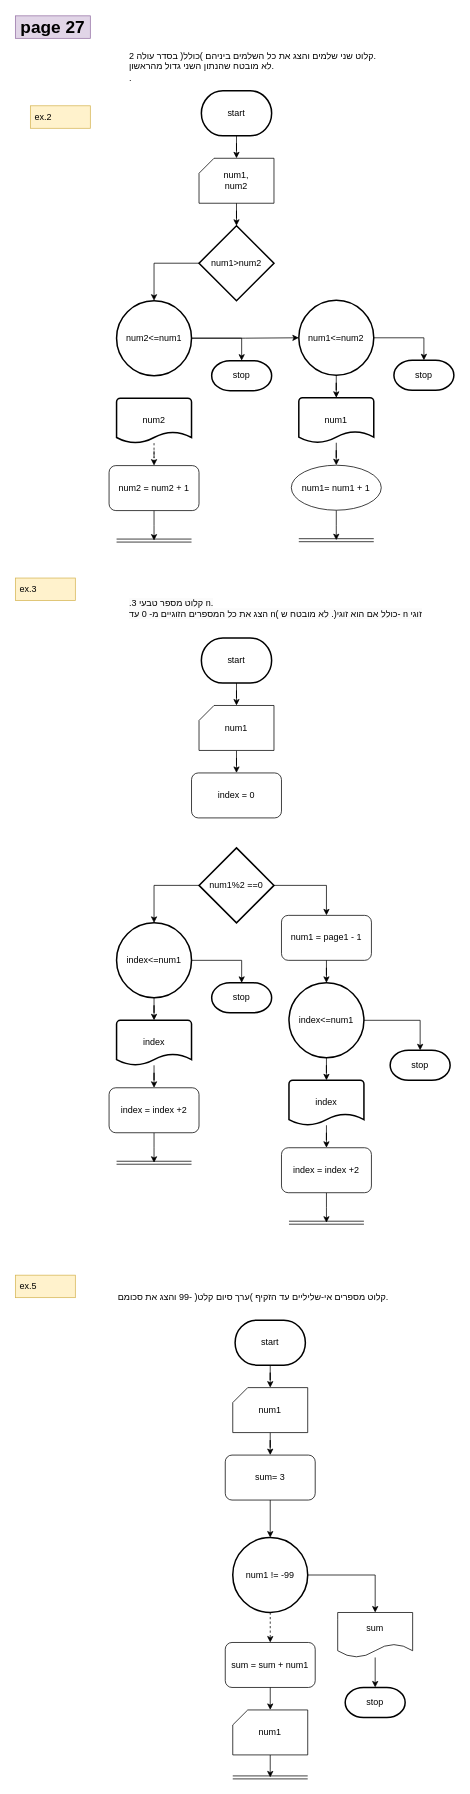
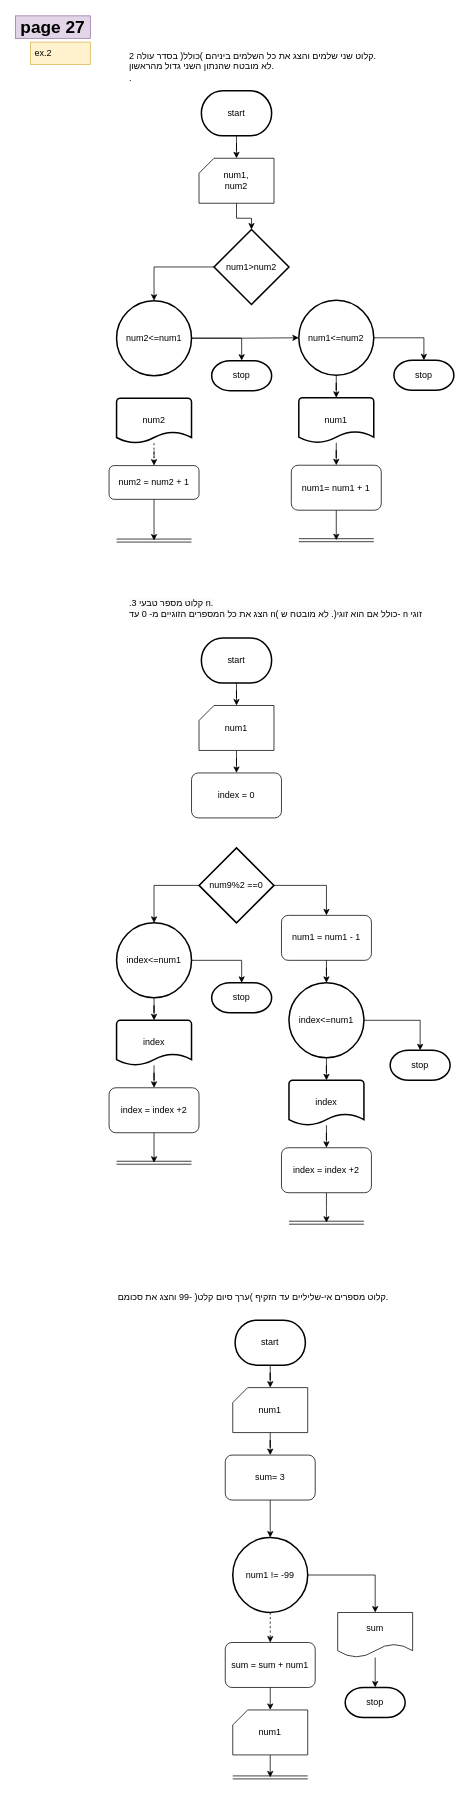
  <mxCell id="0" />
  <mxCell id="1" parent="0" />
  <mxCell id="2" value="2 קלוט שני שלמים והצג את כל השלמים ביניהם )כולל( בסדר עולה.&lt;br&gt;לא מובטח שהנתון השני גדול מהראשון.&lt;br&gt;." style="text;whiteSpace=wrap;html=1;" vertex="1" parent="1"><mxGeometry x="170" y="60" width="410" height="80" as="geometry" /></mxCell>
  <mxCell id="3" value="קלוט מספרים אי-שליליים עד הזקיף )ערך סיום קלט( -99 והצג את סכומם." style="text;whiteSpace=wrap;html=1;" vertex="1" parent="1"><mxGeometry x="155" y="1715" width="370" height="40" as="geometry" /></mxCell>
  <mxCell id="4" value="&lt;span style=&quot;color: rgb(0, 0, 0); font-family: Helvetica; font-size: 12px; font-style: normal; font-variant-ligatures: normal; font-variant-caps: normal; font-weight: 400; letter-spacing: normal; orphans: 2; text-align: left; text-indent: 0px; text-transform: none; widows: 2; word-spacing: 0px; -webkit-text-stroke-width: 0px; white-space: normal; background-color: rgb(251, 251, 251); text-decoration-thickness: initial; text-decoration-style: initial; text-decoration-color: initial; display: inline !important; float: none;&quot;&gt;.3 קלוט מספר טבעי n.&lt;/span&gt;&lt;br style=&quot;color: rgb(0, 0, 0); font-family: Helvetica; font-size: 12px; font-style: normal; font-variant-ligatures: normal; font-variant-caps: normal; font-weight: 400; letter-spacing: normal; orphans: 2; text-align: left; text-indent: 0px; text-transform: none; widows: 2; word-spacing: 0px; -webkit-text-stroke-width: 0px; white-space: normal; background-color: rgb(251, 251, 251); text-decoration-thickness: initial; text-decoration-style: initial; text-decoration-color: initial;&quot;&gt;&lt;span style=&quot;color: rgb(0, 0, 0); font-family: Helvetica; font-size: 12px; font-style: normal; font-variant-ligatures: normal; font-variant-caps: normal; font-weight: 400; letter-spacing: normal; orphans: 2; text-align: left; text-indent: 0px; text-transform: none; widows: 2; word-spacing: 0px; -webkit-text-stroke-width: 0px; white-space: normal; background-color: rgb(251, 251, 251); text-decoration-thickness: initial; text-decoration-style: initial; text-decoration-color: initial; display: inline !important; float: none;&quot;&gt;הצג את כל המספרים הזוגיים מ- 0 עד n( כולל אם הוא זוגי(. לא מובטח ש- n זוגי&lt;/span&gt;" style="text;whiteSpace=wrap;html=1;" vertex="1" parent="1"><mxGeometry x="170" y="790" width="400" height="50" as="geometry" /></mxCell>
- <mxCell id="5" value="ex.2" style="text;strokeColor=#d6b656;fillColor=#fff2cc;align=left;verticalAlign=middle;spacingLeft=4;spacingRight=4;overflow=hidden;points=[[0,0.5],[1,0.5]];portConstraint=eastwest;rotatable=0;whiteSpace=wrap;html=1;" vertex="1" parent="1"><mxGeometry x="40" y="140" width="80" height="30" as="geometry" /></mxCell>
+ <mxCell id="5" value="ex.2" style="text;strokeColor=#d6b656;fillColor=#fff2cc;align=left;verticalAlign=middle;spacingLeft=4;spacingRight=4;overflow=hidden;points=[[0,0.5],[1,0.5]];portConstraint=eastwest;rotatable=0;whiteSpace=wrap;html=1;" vertex="1" parent="1"><mxGeometry x="40" y="55" width="80" height="30" as="geometry" /></mxCell>
  <mxCell id="6" value="&lt;font style=&quot;font-size: 23px;&quot;&gt;&lt;b&gt;page 27&lt;/b&gt;&lt;/font&gt;" style="text;html=1;align=center;verticalAlign=middle;whiteSpace=wrap;rounded=0;fillColor=#e1d5e7;strokeColor=#9673a6;" vertex="1" parent="1"><mxGeometry x="20" y="20" width="100" height="30" as="geometry" /></mxCell>
  <mxCell id="7" value="start" style="strokeWidth=2;html=1;shape=mxgraph.flowchart.terminator;whiteSpace=wrap;" vertex="1" parent="1"><mxGeometry x="268.13" y="120" width="93.75" height="60" as="geometry" /></mxCell>
  <mxCell id="8" value="" style="verticalLabelPosition=bottom;verticalAlign=top;html=1;shape=card;whiteSpace=wrap;size=20;arcSize=12;" vertex="1" parent="1"><mxGeometry x="265" y="210" width="100" height="60" as="geometry" /></mxCell>
  <mxCell id="9" value="num1,&lt;br&gt;num2" style="text;html=1;align=center;verticalAlign=middle;whiteSpace=wrap;rounded=0;" vertex="1" parent="1"><mxGeometry x="285.01" y="225" width="60" height="30" as="geometry" /></mxCell>
  <mxCell id="10" style="edgeStyle=orthogonalEdgeStyle;rounded=0;orthogonalLoop=1;jettySize=auto;html=1;entryX=0.5;entryY=0;entryDx=0;entryDy=0;entryPerimeter=0;" edge="1" parent="1" source="7" target="8"><mxGeometry relative="1" as="geometry" /></mxCell>
- <mxCell id="11" value="num1&amp;gt;num2" style="strokeWidth=2;html=1;shape=mxgraph.flowchart.decision;whiteSpace=wrap;" vertex="1" parent="1"><mxGeometry x="265" y="300" width="100" height="100" as="geometry" /></mxCell>
+ <mxCell id="11" value="num1&amp;gt;num2" style="strokeWidth=2;html=1;shape=mxgraph.flowchart.decision;whiteSpace=wrap;" vertex="1" parent="1"><mxGeometry x="285" y="305" width="100" height="100" as="geometry" /></mxCell>
  <mxCell id="12" style="edgeStyle=orthogonalEdgeStyle;rounded=0;orthogonalLoop=1;jettySize=auto;html=1;entryX=0.5;entryY=0;entryDx=0;entryDy=0;entryPerimeter=0;" edge="1" parent="1" source="8" target="11"><mxGeometry relative="1" as="geometry" /></mxCell>
  <mxCell id="13" value="num2&amp;lt;=num1" style="strokeWidth=2;html=1;shape=mxgraph.flowchart.start_2;whiteSpace=wrap;" vertex="1" parent="1"><mxGeometry x="155" y="400" width="100" height="100" as="geometry" /></mxCell>
  <mxCell id="14" style="edgeStyle=orthogonalEdgeStyle;rounded=0;orthogonalLoop=1;jettySize=auto;html=1;" edge="1" parent="1" source="15"><mxGeometry relative="1" as="geometry"><mxPoint x="205" y="720" as="targetPoint" /></mxGeometry></mxCell>
- <mxCell id="15" value="num2 = num2 + 1" style="rounded=1;whiteSpace=wrap;html=1;" vertex="1" parent="1"><mxGeometry x="145" y="620" width="120" height="60" as="geometry" /></mxCell>
+ <mxCell id="15" value="num2 = num2 + 1" style="rounded=1;whiteSpace=wrap;html=1;" vertex="1" parent="1"><mxGeometry x="145" y="620" width="120" height="45" as="geometry" /></mxCell>
  <mxCell id="16" style="edgeStyle=orthogonalEdgeStyle;rounded=0;orthogonalLoop=1;jettySize=auto;html=1;entryX=0.5;entryY=0;entryDx=0;entryDy=0;dashed=1;" edge="1" parent="1" source="17" target="15"><mxGeometry relative="1" as="geometry" /></mxCell>
  <mxCell id="17" value="num2" style="strokeWidth=2;html=1;shape=mxgraph.flowchart.document2;whiteSpace=wrap;size=0.25;" vertex="1" parent="1"><mxGeometry x="155" y="530" width="100" height="60" as="geometry" /></mxCell>
  <mxCell id="18" value="" style="shape=link;html=1;rounded=0;" edge="1" parent="1"><mxGeometry width="100" relative="1" as="geometry"><mxPoint x="155" y="720" as="sourcePoint" /><mxPoint x="255" y="720" as="targetPoint" /></mxGeometry></mxCell>
  <mxCell id="19" style="edgeStyle=orthogonalEdgeStyle;rounded=0;orthogonalLoop=1;jettySize=auto;html=1;" edge="1" parent="1" source="13" target="23"><mxGeometry relative="1" as="geometry" /></mxCell>
  <mxCell id="20" style="edgeStyle=orthogonalEdgeStyle;rounded=0;orthogonalLoop=1;jettySize=auto;html=1;entryX=0.5;entryY=0;entryDx=0;entryDy=0;entryPerimeter=0;" edge="1" parent="1" source="11" target="13"><mxGeometry relative="1" as="geometry" /></mxCell>
  <mxCell id="21" value="stop" style="strokeWidth=2;html=1;shape=mxgraph.flowchart.terminator;whiteSpace=wrap;" vertex="1" parent="1"><mxGeometry x="281.88" y="480" width="80" height="40" as="geometry" /></mxCell>
  <mxCell id="22" style="edgeStyle=orthogonalEdgeStyle;rounded=0;orthogonalLoop=1;jettySize=auto;html=1;entryX=0.5;entryY=0;entryDx=0;entryDy=0;entryPerimeter=0;" edge="1" parent="1" source="13" target="21"><mxGeometry relative="1" as="geometry" /></mxCell>
  <mxCell id="23" value="num1&amp;lt;=num2" style="strokeWidth=2;html=1;shape=mxgraph.flowchart.start_2;whiteSpace=wrap;" vertex="1" parent="1"><mxGeometry x="398.12" y="399.5" width="100" height="100" as="geometry" /></mxCell>
  <mxCell id="24" style="edgeStyle=orthogonalEdgeStyle;rounded=0;orthogonalLoop=1;jettySize=auto;html=1;" edge="1" parent="1" source="25"><mxGeometry relative="1" as="geometry"><mxPoint x="448.12" y="719.5" as="targetPoint" /></mxGeometry></mxCell>
- <mxCell id="25" value="num1= num1 + 1" style="ellipse;whiteSpace=wrap;html=1;" vertex="1" parent="1"><mxGeometry x="388.12" y="619.5" width="120" height="60" as="geometry" /></mxCell>
+ <mxCell id="25" value="num1= num1 + 1" style="rounded=1;whiteSpace=wrap;html=1;" vertex="1" parent="1"><mxGeometry x="388.12" y="619.5" width="120" height="60" as="geometry" /></mxCell>
  <mxCell id="26" style="edgeStyle=orthogonalEdgeStyle;rounded=0;orthogonalLoop=1;jettySize=auto;html=1;entryX=0.5;entryY=0;entryDx=0;entryDy=0;" edge="1" parent="1" source="27" target="25"><mxGeometry relative="1" as="geometry" /></mxCell>
  <mxCell id="27" value="num1" style="strokeWidth=2;html=1;shape=mxgraph.flowchart.document2;whiteSpace=wrap;size=0.25;" vertex="1" parent="1"><mxGeometry x="398.12" y="529.5" width="100" height="60" as="geometry" /></mxCell>
  <mxCell id="28" value="" style="shape=link;html=1;rounded=0;" edge="1" parent="1"><mxGeometry width="100" relative="1" as="geometry"><mxPoint x="398.12" y="719.5" as="sourcePoint" /><mxPoint x="498.12" y="719.5" as="targetPoint" /></mxGeometry></mxCell>
  <mxCell id="29" style="edgeStyle=orthogonalEdgeStyle;rounded=0;orthogonalLoop=1;jettySize=auto;html=1;entryX=0.5;entryY=0;entryDx=0;entryDy=0;entryPerimeter=0;" edge="1" parent="1" source="23" target="27"><mxGeometry relative="1" as="geometry" /></mxCell>
  <mxCell id="30" value="stop" style="strokeWidth=2;html=1;shape=mxgraph.flowchart.terminator;whiteSpace=wrap;" vertex="1" parent="1"><mxGeometry x="525" y="479.5" width="80" height="40" as="geometry" /></mxCell>
  <mxCell id="31" style="edgeStyle=orthogonalEdgeStyle;rounded=0;orthogonalLoop=1;jettySize=auto;html=1;entryX=0.5;entryY=0;entryDx=0;entryDy=0;entryPerimeter=0;" edge="1" parent="1" source="23" target="30"><mxGeometry relative="1" as="geometry" /></mxCell>
- <mxCell id="32" value="ex.3" style="text;strokeColor=#d6b656;fillColor=#fff2cc;align=left;verticalAlign=middle;spacingLeft=4;spacingRight=4;overflow=hidden;points=[[0,0.5],[1,0.5]];portConstraint=eastwest;rotatable=0;whiteSpace=wrap;html=1;" vertex="1" parent="1"><mxGeometry x="20" y="770" width="80" height="30" as="geometry" /></mxCell>
  <mxCell id="33" value="start" style="strokeWidth=2;html=1;shape=mxgraph.flowchart.terminator;whiteSpace=wrap;" vertex="1" parent="1"><mxGeometry x="268.13" y="850" width="93.75" height="60" as="geometry" /></mxCell>
  <mxCell id="34" style="edgeStyle=orthogonalEdgeStyle;rounded=0;orthogonalLoop=1;jettySize=auto;html=1;entryX=0.5;entryY=0;entryDx=0;entryDy=0;" edge="1" parent="1" source="35" target="50"><mxGeometry relative="1" as="geometry" /></mxCell>
  <mxCell id="35" value="" style="verticalLabelPosition=bottom;verticalAlign=top;html=1;shape=card;whiteSpace=wrap;size=20;arcSize=12;" vertex="1" parent="1"><mxGeometry x="265" y="940" width="100" height="60" as="geometry" /></mxCell>
  <mxCell id="36" value="num1" style="text;html=1;align=center;verticalAlign=middle;whiteSpace=wrap;rounded=0;" vertex="1" parent="1"><mxGeometry x="285.01" y="955" width="60" height="30" as="geometry" /></mxCell>
  <mxCell id="37" style="edgeStyle=orthogonalEdgeStyle;rounded=0;orthogonalLoop=1;jettySize=auto;html=1;entryX=0.5;entryY=0;entryDx=0;entryDy=0;entryPerimeter=0;" edge="1" parent="1" source="33" target="35"><mxGeometry relative="1" as="geometry" /></mxCell>
  <mxCell id="38" style="edgeStyle=orthogonalEdgeStyle;rounded=0;orthogonalLoop=1;jettySize=auto;html=1;entryX=0.5;entryY=0;entryDx=0;entryDy=0;" edge="1" parent="1" source="39" target="51"><mxGeometry relative="1" as="geometry" /></mxCell>
- <mxCell id="39" value="num1%2 ==0" style="strokeWidth=2;html=1;shape=mxgraph.flowchart.decision;whiteSpace=wrap;" vertex="1" parent="1"><mxGeometry x="265" width="100" height="100" as="geometry" y="1130" /></mxCell>
+ <mxCell id="39" value="num9%2 ==0" style="strokeWidth=2;html=1;shape=mxgraph.flowchart.decision;whiteSpace=wrap;" vertex="1" parent="1"><mxGeometry x="265" width="100" height="100" as="geometry" y="1130" /></mxCell>
  <mxCell id="40" value="index&amp;lt;=num1" style="strokeWidth=2;html=1;shape=mxgraph.flowchart.start_2;whiteSpace=wrap;" vertex="1" parent="1"><mxGeometry x="155" y="1230" width="100" height="100" as="geometry" /></mxCell>
  <mxCell id="41" style="edgeStyle=orthogonalEdgeStyle;rounded=0;orthogonalLoop=1;jettySize=auto;html=1;" edge="1" parent="1" source="42"><mxGeometry relative="1" as="geometry"><mxPoint x="205" y="1550" as="targetPoint" /></mxGeometry></mxCell>
  <mxCell id="42" value="index = index +2" style="rounded=1;whiteSpace=wrap;html=1;" vertex="1" parent="1"><mxGeometry x="145" y="1450" width="120" height="60" as="geometry" /></mxCell>
  <mxCell id="43" style="edgeStyle=orthogonalEdgeStyle;rounded=0;orthogonalLoop=1;jettySize=auto;html=1;entryX=0.5;entryY=0;entryDx=0;entryDy=0;" edge="1" parent="1" source="44" target="42"><mxGeometry relative="1" as="geometry" /></mxCell>
  <mxCell id="44" value="index" style="strokeWidth=2;html=1;shape=mxgraph.flowchart.document2;whiteSpace=wrap;size=0.25;" vertex="1" parent="1"><mxGeometry x="155" y="1360" width="100" height="60" as="geometry" /></mxCell>
  <mxCell id="45" value="" style="shape=link;html=1;rounded=0;" edge="1" parent="1"><mxGeometry width="100" relative="1" as="geometry"><mxPoint x="155" y="1550" as="sourcePoint" /><mxPoint x="255" y="1550" as="targetPoint" /></mxGeometry></mxCell>
  <mxCell id="46" style="edgeStyle=orthogonalEdgeStyle;rounded=0;orthogonalLoop=1;jettySize=auto;html=1;entryX=0.5;entryY=0;entryDx=0;entryDy=0;entryPerimeter=0;" edge="1" parent="1" source="40" target="44"><mxGeometry relative="1" as="geometry" /></mxCell>
  <mxCell id="47" style="edgeStyle=orthogonalEdgeStyle;rounded=0;orthogonalLoop=1;jettySize=auto;html=1;entryX=0.5;entryY=0;entryDx=0;entryDy=0;entryPerimeter=0;" edge="1" parent="1" source="39" target="40"><mxGeometry relative="1" as="geometry" /></mxCell>
  <mxCell id="48" value="stop" style="strokeWidth=2;html=1;shape=mxgraph.flowchart.terminator;whiteSpace=wrap;" vertex="1" parent="1"><mxGeometry x="281.88" y="1310" width="80" height="40" as="geometry" /></mxCell>
  <mxCell id="49" style="edgeStyle=orthogonalEdgeStyle;rounded=0;orthogonalLoop=1;jettySize=auto;html=1;entryX=0.5;entryY=0;entryDx=0;entryDy=0;entryPerimeter=0;" edge="1" parent="1" source="40" target="48"><mxGeometry relative="1" as="geometry" /></mxCell>
  <mxCell id="50" value="index = 0" style="rounded=1;whiteSpace=wrap;html=1;" vertex="1" parent="1"><mxGeometry x="255" y="1030" width="120" height="60" as="geometry" /></mxCell>
- <mxCell id="51" value="num1 = page1 - 1" style="rounded=1;whiteSpace=wrap;html=1;" vertex="1" parent="1"><mxGeometry x="375" y="1220" width="120" height="60" as="geometry" /></mxCell>
+ <mxCell id="51" value="num1 = num1 - 1" style="rounded=1;whiteSpace=wrap;html=1;" vertex="1" parent="1"><mxGeometry x="375" y="1220" width="120" height="60" as="geometry" /></mxCell>
  <mxCell id="52" value="index&amp;lt;=num1" style="strokeWidth=2;html=1;shape=mxgraph.flowchart.start_2;whiteSpace=wrap;" vertex="1" parent="1"><mxGeometry x="385" y="1310" width="100" height="100" as="geometry" /></mxCell>
  <mxCell id="53" style="edgeStyle=orthogonalEdgeStyle;rounded=0;orthogonalLoop=1;jettySize=auto;html=1;" edge="1" parent="1" source="54"><mxGeometry relative="1" as="geometry"><mxPoint x="435" y="1630" as="targetPoint" /></mxGeometry></mxCell>
  <mxCell id="54" value="index = index +2" style="rounded=1;whiteSpace=wrap;html=1;" vertex="1" parent="1"><mxGeometry x="375" y="1530" width="120" height="60" as="geometry" /></mxCell>
  <mxCell id="55" style="edgeStyle=orthogonalEdgeStyle;rounded=0;orthogonalLoop=1;jettySize=auto;html=1;entryX=0.5;entryY=0;entryDx=0;entryDy=0;" edge="1" parent="1" source="56" target="54"><mxGeometry relative="1" as="geometry" /></mxCell>
  <mxCell id="56" value="index" style="strokeWidth=2;html=1;shape=mxgraph.flowchart.document2;whiteSpace=wrap;size=0.25;" vertex="1" parent="1"><mxGeometry x="385" y="1440" width="100" height="60" as="geometry" /></mxCell>
  <mxCell id="57" value="" style="shape=link;html=1;rounded=0;" edge="1" parent="1"><mxGeometry width="100" relative="1" as="geometry"><mxPoint x="385" y="1630" as="sourcePoint" /><mxPoint x="485" y="1630" as="targetPoint" /></mxGeometry></mxCell>
  <mxCell id="58" style="edgeStyle=orthogonalEdgeStyle;rounded=0;orthogonalLoop=1;jettySize=auto;html=1;entryX=0.5;entryY=0;entryDx=0;entryDy=0;entryPerimeter=0;" edge="1" parent="1" source="52" target="56"><mxGeometry relative="1" as="geometry" /></mxCell>
  <mxCell id="59" value="stop" style="strokeWidth=2;html=1;shape=mxgraph.flowchart.terminator;whiteSpace=wrap;" vertex="1" parent="1"><mxGeometry x="520" y="1400" width="80" height="40" as="geometry" /></mxCell>
  <mxCell id="60" style="edgeStyle=orthogonalEdgeStyle;rounded=0;orthogonalLoop=1;jettySize=auto;html=1;entryX=0.5;entryY=0;entryDx=0;entryDy=0;entryPerimeter=0;" edge="1" parent="1" source="51" target="52"><mxGeometry relative="1" as="geometry" /></mxCell>
  <mxCell id="61" style="edgeStyle=orthogonalEdgeStyle;rounded=0;orthogonalLoop=1;jettySize=auto;html=1;entryX=0.5;entryY=0;entryDx=0;entryDy=0;entryPerimeter=0;" edge="1" parent="1" source="52" target="59"><mxGeometry relative="1" as="geometry" /></mxCell>
- <mxCell id="62" value="ex.5" style="text;strokeColor=#d6b656;fillColor=#fff2cc;align=left;verticalAlign=middle;spacingLeft=4;spacingRight=4;overflow=hidden;points=[[0,0.5],[1,0.5]];portConstraint=eastwest;rotatable=0;whiteSpace=wrap;html=1;" vertex="1" parent="1"><mxGeometry x="20" y="1700" width="80" height="30" as="geometry" /></mxCell>
  <mxCell id="63" value="start" style="strokeWidth=2;html=1;shape=mxgraph.flowchart.terminator;whiteSpace=wrap;" vertex="1" parent="1"><mxGeometry x="313.13" y="1760" width="93.75" height="60" as="geometry" /></mxCell>
  <mxCell id="64" style="edgeStyle=orthogonalEdgeStyle;rounded=0;orthogonalLoop=1;jettySize=auto;html=1;entryX=0.5;entryY=0;entryDx=0;entryDy=0;" edge="1" parent="1" source="65" target="68"><mxGeometry relative="1" as="geometry" /></mxCell>
  <mxCell id="65" value="" style="verticalLabelPosition=bottom;verticalAlign=top;html=1;shape=card;whiteSpace=wrap;size=20;arcSize=12;" vertex="1" parent="1"><mxGeometry x="310" y="1850" width="100" height="60" as="geometry" /></mxCell>
  <mxCell id="66" value="num1" style="text;html=1;align=center;verticalAlign=middle;whiteSpace=wrap;rounded=0;" vertex="1" parent="1"><mxGeometry x="330.01" y="1865" width="60" height="30" as="geometry" /></mxCell>
  <mxCell id="67" style="edgeStyle=orthogonalEdgeStyle;rounded=0;orthogonalLoop=1;jettySize=auto;html=1;entryX=0.5;entryY=0;entryDx=0;entryDy=0;entryPerimeter=0;" edge="1" parent="1" source="63" target="65"><mxGeometry relative="1" as="geometry" /></mxCell>
  <mxCell id="68" value="sum= 3" style="rounded=1;whiteSpace=wrap;html=1;" vertex="1" parent="1"><mxGeometry x="300" y="1940" width="120" height="60" as="geometry" /></mxCell>
  <mxCell id="69" style="edgeStyle=orthogonalEdgeStyle;rounded=0;orthogonalLoop=1;jettySize=auto;html=1;entryX=0.5;entryY=0;entryDx=0;entryDy=0;dashed=1;" edge="1" parent="1" source="71" target="72"><mxGeometry relative="1" as="geometry" /></mxCell>
  <mxCell id="70" style="edgeStyle=orthogonalEdgeStyle;rounded=0;orthogonalLoop=1;jettySize=auto;html=1;entryX=0.5;entryY=0;entryDx=0;entryDy=0;" edge="1" parent="1" source="71" target="80"><mxGeometry relative="1" as="geometry" /></mxCell>
  <mxCell id="71" value="num1 != -99" style="strokeWidth=2;html=1;shape=mxgraph.flowchart.start_2;whiteSpace=wrap;" vertex="1" parent="1"><mxGeometry x="310" y="2050" width="100" height="100" as="geometry" /></mxCell>
  <mxCell id="72" value="sum = sum + num1" style="rounded=1;whiteSpace=wrap;html=1;" vertex="1" parent="1"><mxGeometry x="300.01" y="2190" width="120" height="60" as="geometry" /></mxCell>
  <mxCell id="73" value="" style="shape=link;html=1;rounded=0;" edge="1" parent="1"><mxGeometry width="100" relative="1" as="geometry"><mxPoint x="310" y="2370" as="sourcePoint" /><mxPoint x="410" y="2370" as="targetPoint" /></mxGeometry></mxCell>
  <mxCell id="74" value="stop" style="strokeWidth=2;html=1;shape=mxgraph.flowchart.terminator;whiteSpace=wrap;" vertex="1" parent="1"><mxGeometry x="460" y="2250" width="80" height="40" as="geometry" /></mxCell>
  <mxCell id="75" style="edgeStyle=orthogonalEdgeStyle;rounded=0;orthogonalLoop=1;jettySize=auto;html=1;entryX=0.5;entryY=0;entryDx=0;entryDy=0;entryPerimeter=0;" edge="1" parent="1" source="68" target="71"><mxGeometry relative="1" as="geometry" /></mxCell>
  <mxCell id="76" style="edgeStyle=orthogonalEdgeStyle;rounded=0;orthogonalLoop=1;jettySize=auto;html=1;" edge="1" parent="1" source="77"><mxGeometry relative="1" as="geometry"><mxPoint x="360.01" y="2370" as="targetPoint" /></mxGeometry></mxCell>
  <mxCell id="77" value="" style="verticalLabelPosition=bottom;verticalAlign=top;html=1;shape=card;whiteSpace=wrap;size=20;arcSize=12;" vertex="1" parent="1"><mxGeometry x="310.01" y="2280" width="100" height="60" as="geometry" /></mxCell>
  <mxCell id="78" value="num1" style="text;html=1;align=center;verticalAlign=middle;whiteSpace=wrap;rounded=0;" vertex="1" parent="1"><mxGeometry x="330.02" y="2295" width="60" height="30" as="geometry" /></mxCell>
  <mxCell id="79" style="edgeStyle=orthogonalEdgeStyle;rounded=0;orthogonalLoop=1;jettySize=auto;html=1;entryX=0.5;entryY=0;entryDx=0;entryDy=0;entryPerimeter=0;" edge="1" parent="1" target="77"><mxGeometry relative="1" as="geometry"><mxPoint x="360.01" y="2250" as="sourcePoint" /></mxGeometry></mxCell>
  <mxCell id="80" value="sum" style="shape=document;whiteSpace=wrap;html=1;boundedLbl=1;" vertex="1" parent="1"><mxGeometry x="450" y="2150" width="100" height="60" as="geometry" /></mxCell>
  <mxCell id="81" style="edgeStyle=orthogonalEdgeStyle;rounded=0;orthogonalLoop=1;jettySize=auto;html=1;entryX=0.5;entryY=0;entryDx=0;entryDy=0;entryPerimeter=0;" edge="1" parent="1" source="80" target="74"><mxGeometry relative="1" as="geometry" /></mxCell>
